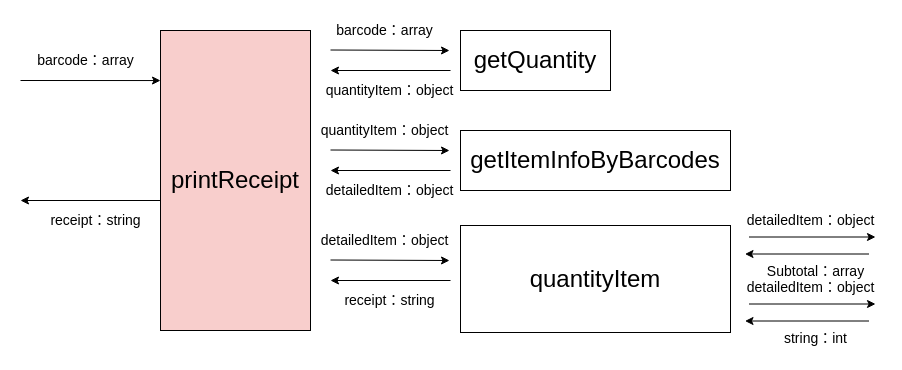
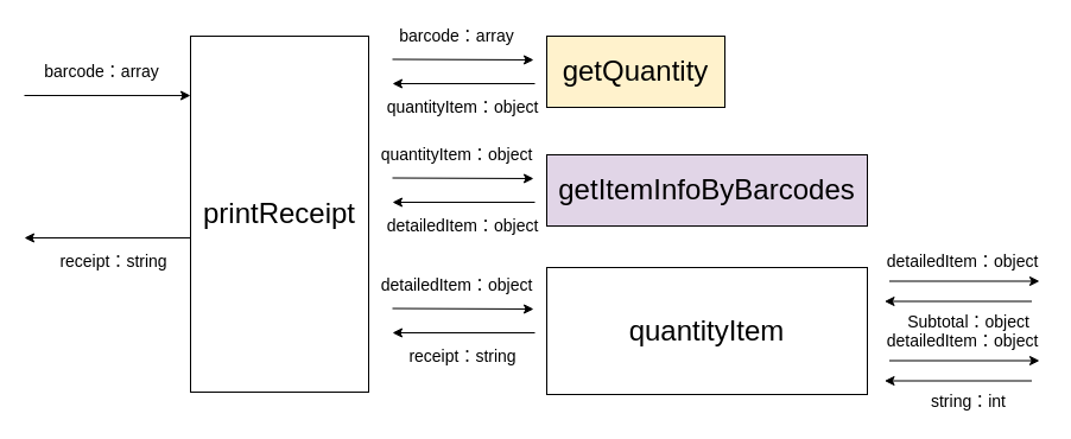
  <mxCell id="0" />
  <mxCell id="1" parent="0" />
- <mxCell id="2" value="&lt;font style=&quot;font-size: 24px&quot;&gt;printReceipt&lt;/font&gt;" style="rounded=0;whiteSpace=wrap;html=1;fillColor=#f8cecc;" parent="1" vertex="1"><mxGeometry x="160" y="30" width="150" height="300" as="geometry" /></mxCell>
+ <mxCell id="2" value="&lt;font style=&quot;font-size: 24px&quot;&gt;printReceipt&lt;/font&gt;" style="rounded=0;whiteSpace=wrap;html=1;" parent="1" vertex="1"><mxGeometry x="160" y="30" width="150" height="300" as="geometry" /></mxCell>
  <mxCell id="3" value="" style="endArrow=classic;html=1;entryX=-0.016;entryY=0.817;entryDx=0;entryDy=0;entryPerimeter=0;" parent="1" edge="1"><mxGeometry width="50" height="50" relative="1" as="geometry"><mxPoint x="20" y="80" as="sourcePoint" /><mxPoint x="160" y="80.06" as="targetPoint" /></mxGeometry></mxCell>
  <mxCell id="4" value="&lt;font&gt;&lt;span style=&quot;font-size: 14px&quot;&gt;barcode：array&lt;/span&gt;&lt;br&gt;&lt;/font&gt;" style="text;html=1;resizable=0;autosize=1;align=center;verticalAlign=middle;points=[];fillColor=none;strokeColor=none;rounded=0;" parent="1" vertex="1"><mxGeometry x="30" y="50" width="110" height="20" as="geometry" /></mxCell>
  <mxCell id="5" value="" style="endArrow=classic;html=1;exitX=0;exitY=0.25;exitDx=0;exitDy=0;" parent="1" edge="1"><mxGeometry width="50" height="50" relative="1" as="geometry"><mxPoint x="160" y="200" as="sourcePoint" /><mxPoint x="20" y="200" as="targetPoint" /></mxGeometry></mxCell>
  <mxCell id="6" value="&lt;font&gt;&lt;font style=&quot;font-size: 14px&quot;&gt;receipt：string&lt;/font&gt;&lt;br&gt;&lt;/font&gt;" style="text;html=1;resizable=0;autosize=1;align=center;verticalAlign=middle;points=[];fillColor=none;strokeColor=none;rounded=0;" parent="1" vertex="1"><mxGeometry x="40" y="210" width="110" height="20" as="geometry" /></mxCell>
- <mxCell id="7" value="&lt;font style=&quot;font-size: 24px&quot;&gt;getQuantity&lt;/font&gt;" style="rounded=0;whiteSpace=wrap;html=1;" parent="1" vertex="1"><mxGeometry x="460" y="30" width="150" height="60" as="geometry" /></mxCell>
+ <mxCell id="7" value="&lt;font style=&quot;font-size: 24px&quot;&gt;getQuantity&lt;/font&gt;" style="rounded=0;whiteSpace=wrap;html=1;fillColor=#fff2cc;" parent="1" vertex="1"><mxGeometry x="460" y="30" width="150" height="60" as="geometry" /></mxCell>
  <mxCell id="8" value="" style="endArrow=classic;html=1;" parent="1" edge="1"><mxGeometry width="50" height="50" relative="1" as="geometry"><mxPoint x="330" y="49.5" as="sourcePoint" /><mxPoint x="449" y="50" as="targetPoint" /></mxGeometry></mxCell>
  <mxCell id="9" value="" style="endArrow=classic;html=1;" parent="1" edge="1"><mxGeometry width="50" height="50" relative="1" as="geometry"><mxPoint x="450" y="70" as="sourcePoint" /><mxPoint x="330" y="70" as="targetPoint" /></mxGeometry></mxCell>
  <mxCell id="10" value="&lt;font&gt;&lt;span style=&quot;font-size: 14px&quot;&gt;barcode：array&lt;/span&gt;&lt;br&gt;&lt;/font&gt;" style="text;html=1;resizable=0;autosize=1;align=center;verticalAlign=middle;points=[];fillColor=none;strokeColor=none;rounded=0;" parent="1" vertex="1"><mxGeometry x="329" y="20" width="110" height="20" as="geometry" /></mxCell>
  <mxCell id="11" value="&lt;font&gt;&lt;span style=&quot;font-size: 14px&quot;&gt;quantityItem：object&lt;/span&gt;&lt;br&gt;&lt;/font&gt;" style="text;html=1;resizable=0;autosize=1;align=center;verticalAlign=middle;points=[];fillColor=none;strokeColor=none;rounded=0;" parent="1" vertex="1"><mxGeometry x="319" y="80" width="140" height="20" as="geometry" /></mxCell>
- <mxCell id="12" value="&lt;font style=&quot;font-size: 24px&quot;&gt;getItemInfoByBarcodes&lt;/font&gt;" style="rounded=0;whiteSpace=wrap;html=1;" parent="1" vertex="1"><mxGeometry x="460" y="130" width="270" height="60" as="geometry" /></mxCell>
+ <mxCell id="12" value="&lt;font style=&quot;font-size: 24px&quot;&gt;getItemInfoByBarcodes&lt;/font&gt;" style="rounded=0;whiteSpace=wrap;html=1;fillColor=#e1d5e7;" parent="1" vertex="1"><mxGeometry x="460" y="130" width="270" height="60" as="geometry" /></mxCell>
  <mxCell id="13" value="" style="endArrow=classic;html=1;" parent="1" edge="1"><mxGeometry width="50" height="50" relative="1" as="geometry"><mxPoint x="330" y="149.5" as="sourcePoint" /><mxPoint x="449" y="150" as="targetPoint" /></mxGeometry></mxCell>
  <mxCell id="14" value="" style="endArrow=classic;html=1;" parent="1" edge="1"><mxGeometry width="50" height="50" relative="1" as="geometry"><mxPoint x="450" y="170" as="sourcePoint" /><mxPoint x="330" y="170" as="targetPoint" /></mxGeometry></mxCell>
  <mxCell id="15" value="&lt;font&gt;&lt;span style=&quot;font-size: 14px&quot;&gt;quantityItem：object&lt;/span&gt;&lt;br&gt;&lt;/font&gt;" style="text;html=1;resizable=0;autosize=1;align=center;verticalAlign=middle;points=[];fillColor=none;strokeColor=none;rounded=0;" parent="1" vertex="1"><mxGeometry x="314" y="120" width="140" height="20" as="geometry" /></mxCell>
  <mxCell id="16" value="&lt;font&gt;&lt;span style=&quot;font-size: 14px&quot;&gt;detailedItem：object&lt;/span&gt;&lt;br&gt;&lt;/font&gt;" style="text;html=1;resizable=0;autosize=1;align=center;verticalAlign=middle;points=[];fillColor=none;strokeColor=none;rounded=0;" parent="1" vertex="1"><mxGeometry x="319" y="180" width="140" height="20" as="geometry" /></mxCell>
  <mxCell id="17" value="&lt;span style=&quot;font-size: 24px&quot;&gt;quantityItem&lt;/span&gt;" style="rounded=0;whiteSpace=wrap;html=1;" parent="1" vertex="1"><mxGeometry x="460" y="225" width="270" height="107" as="geometry" /></mxCell>
  <mxCell id="18" value="" style="endArrow=classic;html=1;" parent="1" edge="1"><mxGeometry width="50" height="50" relative="1" as="geometry"><mxPoint x="330" y="259.5" as="sourcePoint" /><mxPoint x="449" y="260" as="targetPoint" /></mxGeometry></mxCell>
  <mxCell id="19" value="" style="endArrow=classic;html=1;" parent="1" edge="1"><mxGeometry width="50" height="50" relative="1" as="geometry"><mxPoint x="450" y="280" as="sourcePoint" /><mxPoint x="330" y="280" as="targetPoint" /></mxGeometry></mxCell>
  <mxCell id="20" value="&lt;font&gt;&lt;span style=&quot;font-size: 14px&quot;&gt;detailedItem：object&lt;/span&gt;&lt;br&gt;&lt;/font&gt;" style="text;html=1;resizable=0;autosize=1;align=center;verticalAlign=middle;points=[];fillColor=none;strokeColor=none;rounded=0;" parent="1" vertex="1"><mxGeometry x="314" y="230" width="140" height="20" as="geometry" /></mxCell>
  <mxCell id="21" value="&lt;font&gt;&lt;span style=&quot;font-size: 14px&quot;&gt;receipt：string&lt;/span&gt;&lt;br&gt;&lt;/font&gt;" style="text;html=1;resizable=0;autosize=1;align=center;verticalAlign=middle;points=[];fillColor=none;strokeColor=none;rounded=0;" parent="1" vertex="1"><mxGeometry x="334" y="290" width="110" height="20" as="geometry" /></mxCell>
  <mxCell id="22" value="" style="endArrow=classic;html=1;" parent="1" edge="1"><mxGeometry width="50" height="50" relative="1" as="geometry"><mxPoint x="748.5" y="303.5" as="sourcePoint" /><mxPoint x="875" y="303.5" as="targetPoint" /></mxGeometry></mxCell>
  <mxCell id="23" value="" style="endArrow=classic;html=1;" parent="1" edge="1"><mxGeometry width="50" height="50" relative="1" as="geometry"><mxPoint x="868.5" y="320.5" as="sourcePoint" /><mxPoint x="744.5" y="320.5" as="targetPoint" /></mxGeometry></mxCell>
  <mxCell id="24" value="&lt;font&gt;&lt;span style=&quot;font-size: 14px&quot;&gt;detailedItem：object&lt;/span&gt;&lt;br&gt;&lt;/font&gt;" style="text;html=1;resizable=0;autosize=1;align=center;verticalAlign=middle;points=[];fillColor=none;strokeColor=none;rounded=0;" parent="1" vertex="1"><mxGeometry x="740" y="276.5" width="140" height="20" as="geometry" /></mxCell>
  <mxCell id="25" value="&lt;font&gt;&lt;span style=&quot;font-size: 14px&quot;&gt;string：int&lt;/span&gt;&lt;br&gt;&lt;/font&gt;" style="text;html=1;resizable=0;autosize=1;align=center;verticalAlign=middle;points=[];fillColor=none;strokeColor=none;rounded=0;" parent="1" vertex="1"><mxGeometry x="765" y="327.5" width="100" height="20" as="geometry" /></mxCell>
  <mxCell id="26" style="edgeStyle=orthogonalEdgeStyle;rounded=0;orthogonalLoop=1;jettySize=auto;html=1;exitX=0.5;exitY=1;exitDx=0;exitDy=0;" parent="1" source="2" target="2" edge="1"><mxGeometry relative="1" as="geometry" /></mxCell>
  <mxCell id="27" value="" style="endArrow=classic;html=1;" edge="1" parent="1"><mxGeometry width="50" height="50" relative="1" as="geometry"><mxPoint x="748.5" y="236.5" as="sourcePoint" /><mxPoint x="875" y="236.5" as="targetPoint" /></mxGeometry></mxCell>
  <mxCell id="28" value="" style="endArrow=classic;html=1;" edge="1" parent="1"><mxGeometry width="50" height="50" relative="1" as="geometry"><mxPoint x="868.5" y="253.5" as="sourcePoint" /><mxPoint x="744.5" y="253.5" as="targetPoint" /></mxGeometry></mxCell>
  <mxCell id="29" value="&lt;font&gt;&lt;span style=&quot;font-size: 14px&quot;&gt;detailedItem：object&lt;/span&gt;&lt;br&gt;&lt;/font&gt;" style="text;html=1;resizable=0;autosize=1;align=center;verticalAlign=middle;points=[];fillColor=none;strokeColor=none;rounded=0;" vertex="1" parent="1"><mxGeometry x="740" y="209.5" width="140" height="20" as="geometry" /></mxCell>
- <mxCell id="30" value="&lt;font&gt;&lt;span style=&quot;font-size: 14px&quot;&gt;Subtotal：array&lt;/span&gt;&lt;br&gt;&lt;/font&gt;" style="text;html=1;resizable=0;autosize=1;align=center;verticalAlign=middle;points=[];fillColor=none;strokeColor=none;rounded=0;" vertex="1" parent="1"><mxGeometry x="755" y="260.5" width="120" height="20" as="geometry" /></mxCell>
+ <mxCell id="30" value="&lt;font&gt;&lt;span style=&quot;font-size: 14px&quot;&gt;Subtotal：object&lt;/span&gt;&lt;br&gt;&lt;/font&gt;" style="text;html=1;resizable=0;autosize=1;align=center;verticalAlign=middle;points=[];fillColor=none;strokeColor=none;rounded=0;" vertex="1" parent="1"><mxGeometry x="755" y="260.5" width="120" height="20" as="geometry" /></mxCell>
